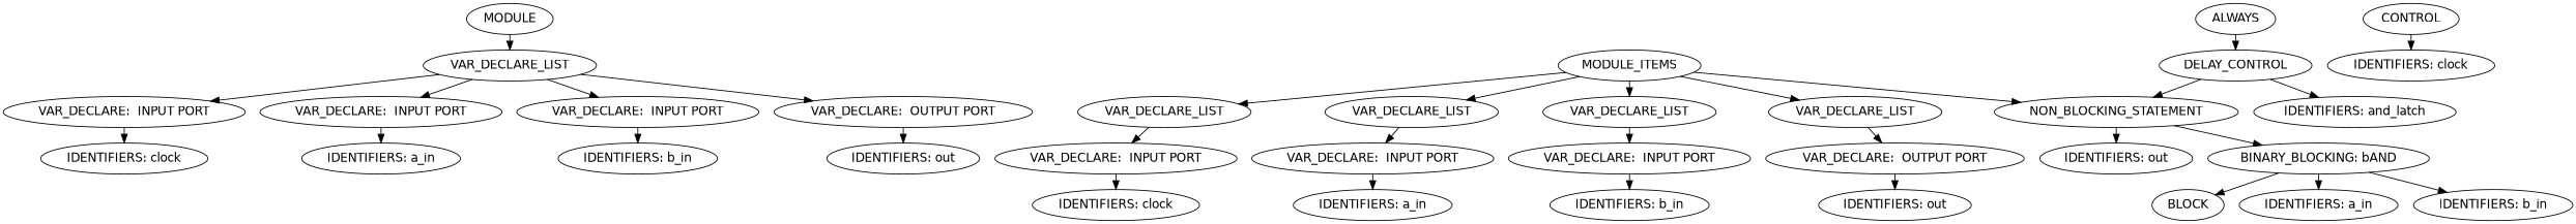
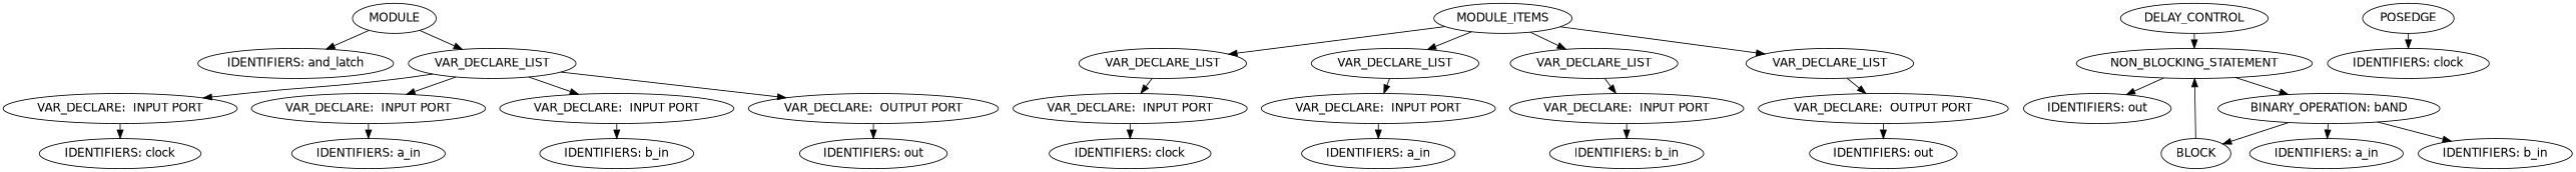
  digraph {
    fontname="DejaVu Sans"
    ranksep=.25
    node [fontname="DejaVu Sans"]
    edge [fontname="DejaVu Sans"]
    n1 [label=MODULE]
    n2 [label="IDENTIFIERS: and_latch"]
    n3 [label=VAR_DECLARE_LIST]
    n4 [label="VAR_DECLARE:  INPUT PORT"]
    n5 [label="VAR_DECLARE:  INPUT PORT"]
    n6 [label="VAR_DECLARE:  INPUT PORT"]
    n7 [label="VAR_DECLARE:  OUTPUT PORT"]
    n8 [label=MODULE_ITEMS]
    n9 [label=VAR_DECLARE_LIST]
    n10 [label=VAR_DECLARE_LIST]
    n11 [label=VAR_DECLARE_LIST]
    n12 [label=VAR_DECLARE_LIST]
    n13 [label="IDENTIFIERS: clock"]
    n14 [label="IDENTIFIERS: a_in"]
    n15 [label="IDENTIFIERS: b_in"]
    n16 [label="IDENTIFIERS: out"]
    n17 [label="VAR_DECLARE:  INPUT PORT"]
    n18 [label="VAR_DECLARE:  INPUT PORT"]
    n19 [label="VAR_DECLARE:  INPUT PORT"]
    n20 [label="VAR_DECLARE:  OUTPUT PORT"]
-   n21 [label=ALWAYS]
    n22 [label=DELAY_CONTROL]
    n23 [label="IDENTIFIERS: clock"]
    n24 [label="IDENTIFIERS: a_in"]
    n25 [label="IDENTIFIERS: b_in"]
    n26 [label="IDENTIFIERS: out"]
    n27 [label=NON_BLOCKING_STATEMENT]
    n28 [label=BLOCK]
-   n29 [label=CONTROL]
+   n29 [label=POSEDGE]
    n30 [label="IDENTIFIERS: clock"]
    n31 [label="IDENTIFIERS: out"]
-   n32 [label="BINARY_BLOCKING: bAND"]
+   n32 [label="BINARY_OPERATION: bAND"]
    n33 [label="IDENTIFIERS: a_in"]
    n34 [label="IDENTIFIERS: b_in"]
-   n22 -> n2
+   n1 -> n2
    n1 -> n3
    n3 -> n4
    n3 -> n5
    n3 -> n6
    n3 -> n7
    n4 -> n13
    n5 -> n14
    n6 -> n15
    n7 -> n16
    n8 -> n9
    n8 -> n10
    n8 -> n11
    n8 -> n12
    n9 -> n17
    n10 -> n18
    n11 -> n19
    n12 -> n20
    n17 -> n23
    n18 -> n24
    n19 -> n25
    n20 -> n26
-   n21 -> n22
    n22 -> n27
    n27 -> n31
    n27 -> n32
-   n8 -> n27
+   n28 -> n27
    n29 -> n30
    n32 -> n28
    n32 -> n33
    n32 -> n34
  }
